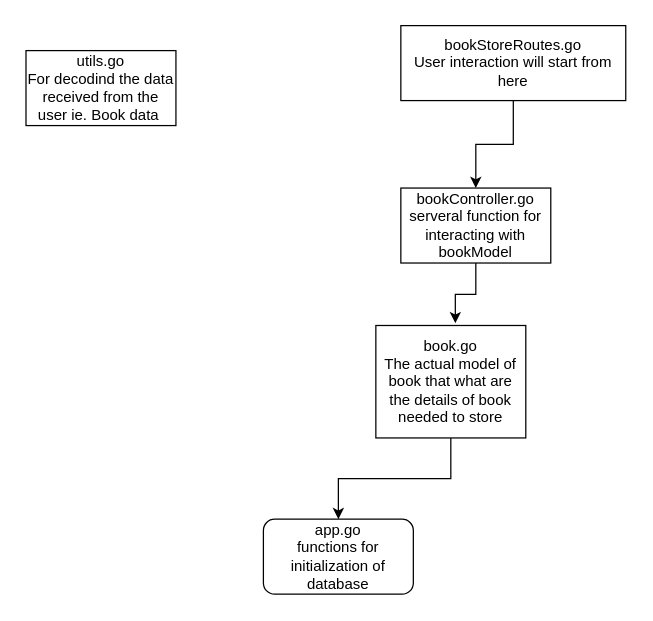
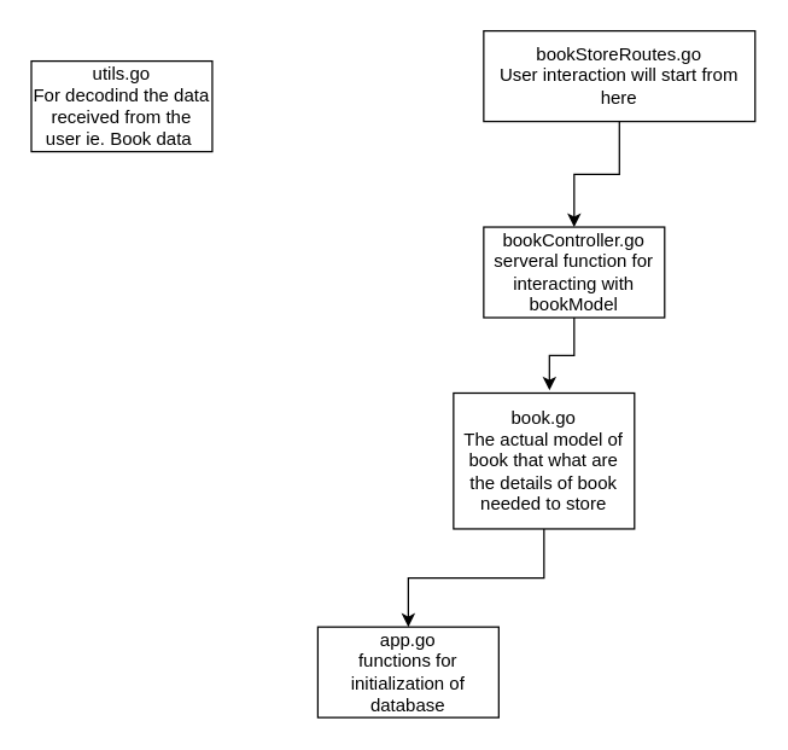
  <mxCell id="0" />
  <mxCell id="1" parent="0" />
  <mxCell id="2" style="edgeStyle=orthogonalEdgeStyle;rounded=0;orthogonalLoop=1;jettySize=auto;html=1;entryX=0.5;entryY=0;entryDx=0;entryDy=0;" edge="1" parent="1" source="3" target="5"><mxGeometry relative="1" as="geometry" /></mxCell>
  <mxCell id="3" value="bookStoreRoutes.go&lt;br&gt;User interaction will start from here" style="rounded=0;whiteSpace=wrap;html=1;" vertex="1" parent="1"><mxGeometry x="320" y="20" width="180" height="60" as="geometry" /></mxCell>
  <mxCell id="4" style="edgeStyle=orthogonalEdgeStyle;rounded=0;orthogonalLoop=1;jettySize=auto;html=1;entryX=0.53;entryY=-0.02;entryDx=0;entryDy=0;entryPerimeter=0;" edge="1" parent="1" source="5" target="7"><mxGeometry relative="1" as="geometry" /></mxCell>
  <mxCell id="5" value="bookController.go&lt;br&gt;serveral function for interacting with bookModel" style="rounded=0;whiteSpace=wrap;html=1;" vertex="1" parent="1"><mxGeometry x="320" y="150" width="120" height="60" as="geometry" /></mxCell>
  <mxCell id="6" style="edgeStyle=orthogonalEdgeStyle;rounded=0;orthogonalLoop=1;jettySize=auto;html=1;entryX=0.5;entryY=0;entryDx=0;entryDy=0;" edge="1" parent="1" source="7" target="8"><mxGeometry relative="1" as="geometry" /></mxCell>
  <mxCell id="7" value="book.go&lt;br&gt;The actual model of book that what are the details of book needed to store" style="rounded=0;whiteSpace=wrap;html=1;" vertex="1" parent="1"><mxGeometry x="300" y="260" width="120" height="90" as="geometry" /></mxCell>
- <mxCell id="8" value="app.go&lt;br&gt;functions for initialization of database" style="whiteSpace=wrap;html=1;rounded=1;" vertex="1" parent="1"><mxGeometry x="210" y="415" width="120" height="60" as="geometry" /></mxCell>
+ <mxCell id="8" value="app.go&lt;br&gt;functions for initialization of database" style="rounded=0;whiteSpace=wrap;html=1;" vertex="1" parent="1"><mxGeometry x="210" y="415" width="120" height="60" as="geometry" /></mxCell>
  <mxCell id="9" value="utils.go&lt;br&gt;For decodind the data received from the user ie. Book data&amp;nbsp;" style="rounded=0;whiteSpace=wrap;html=1;" vertex="1" parent="1"><mxGeometry x="20" y="40" width="120" height="60" as="geometry" /></mxCell>
